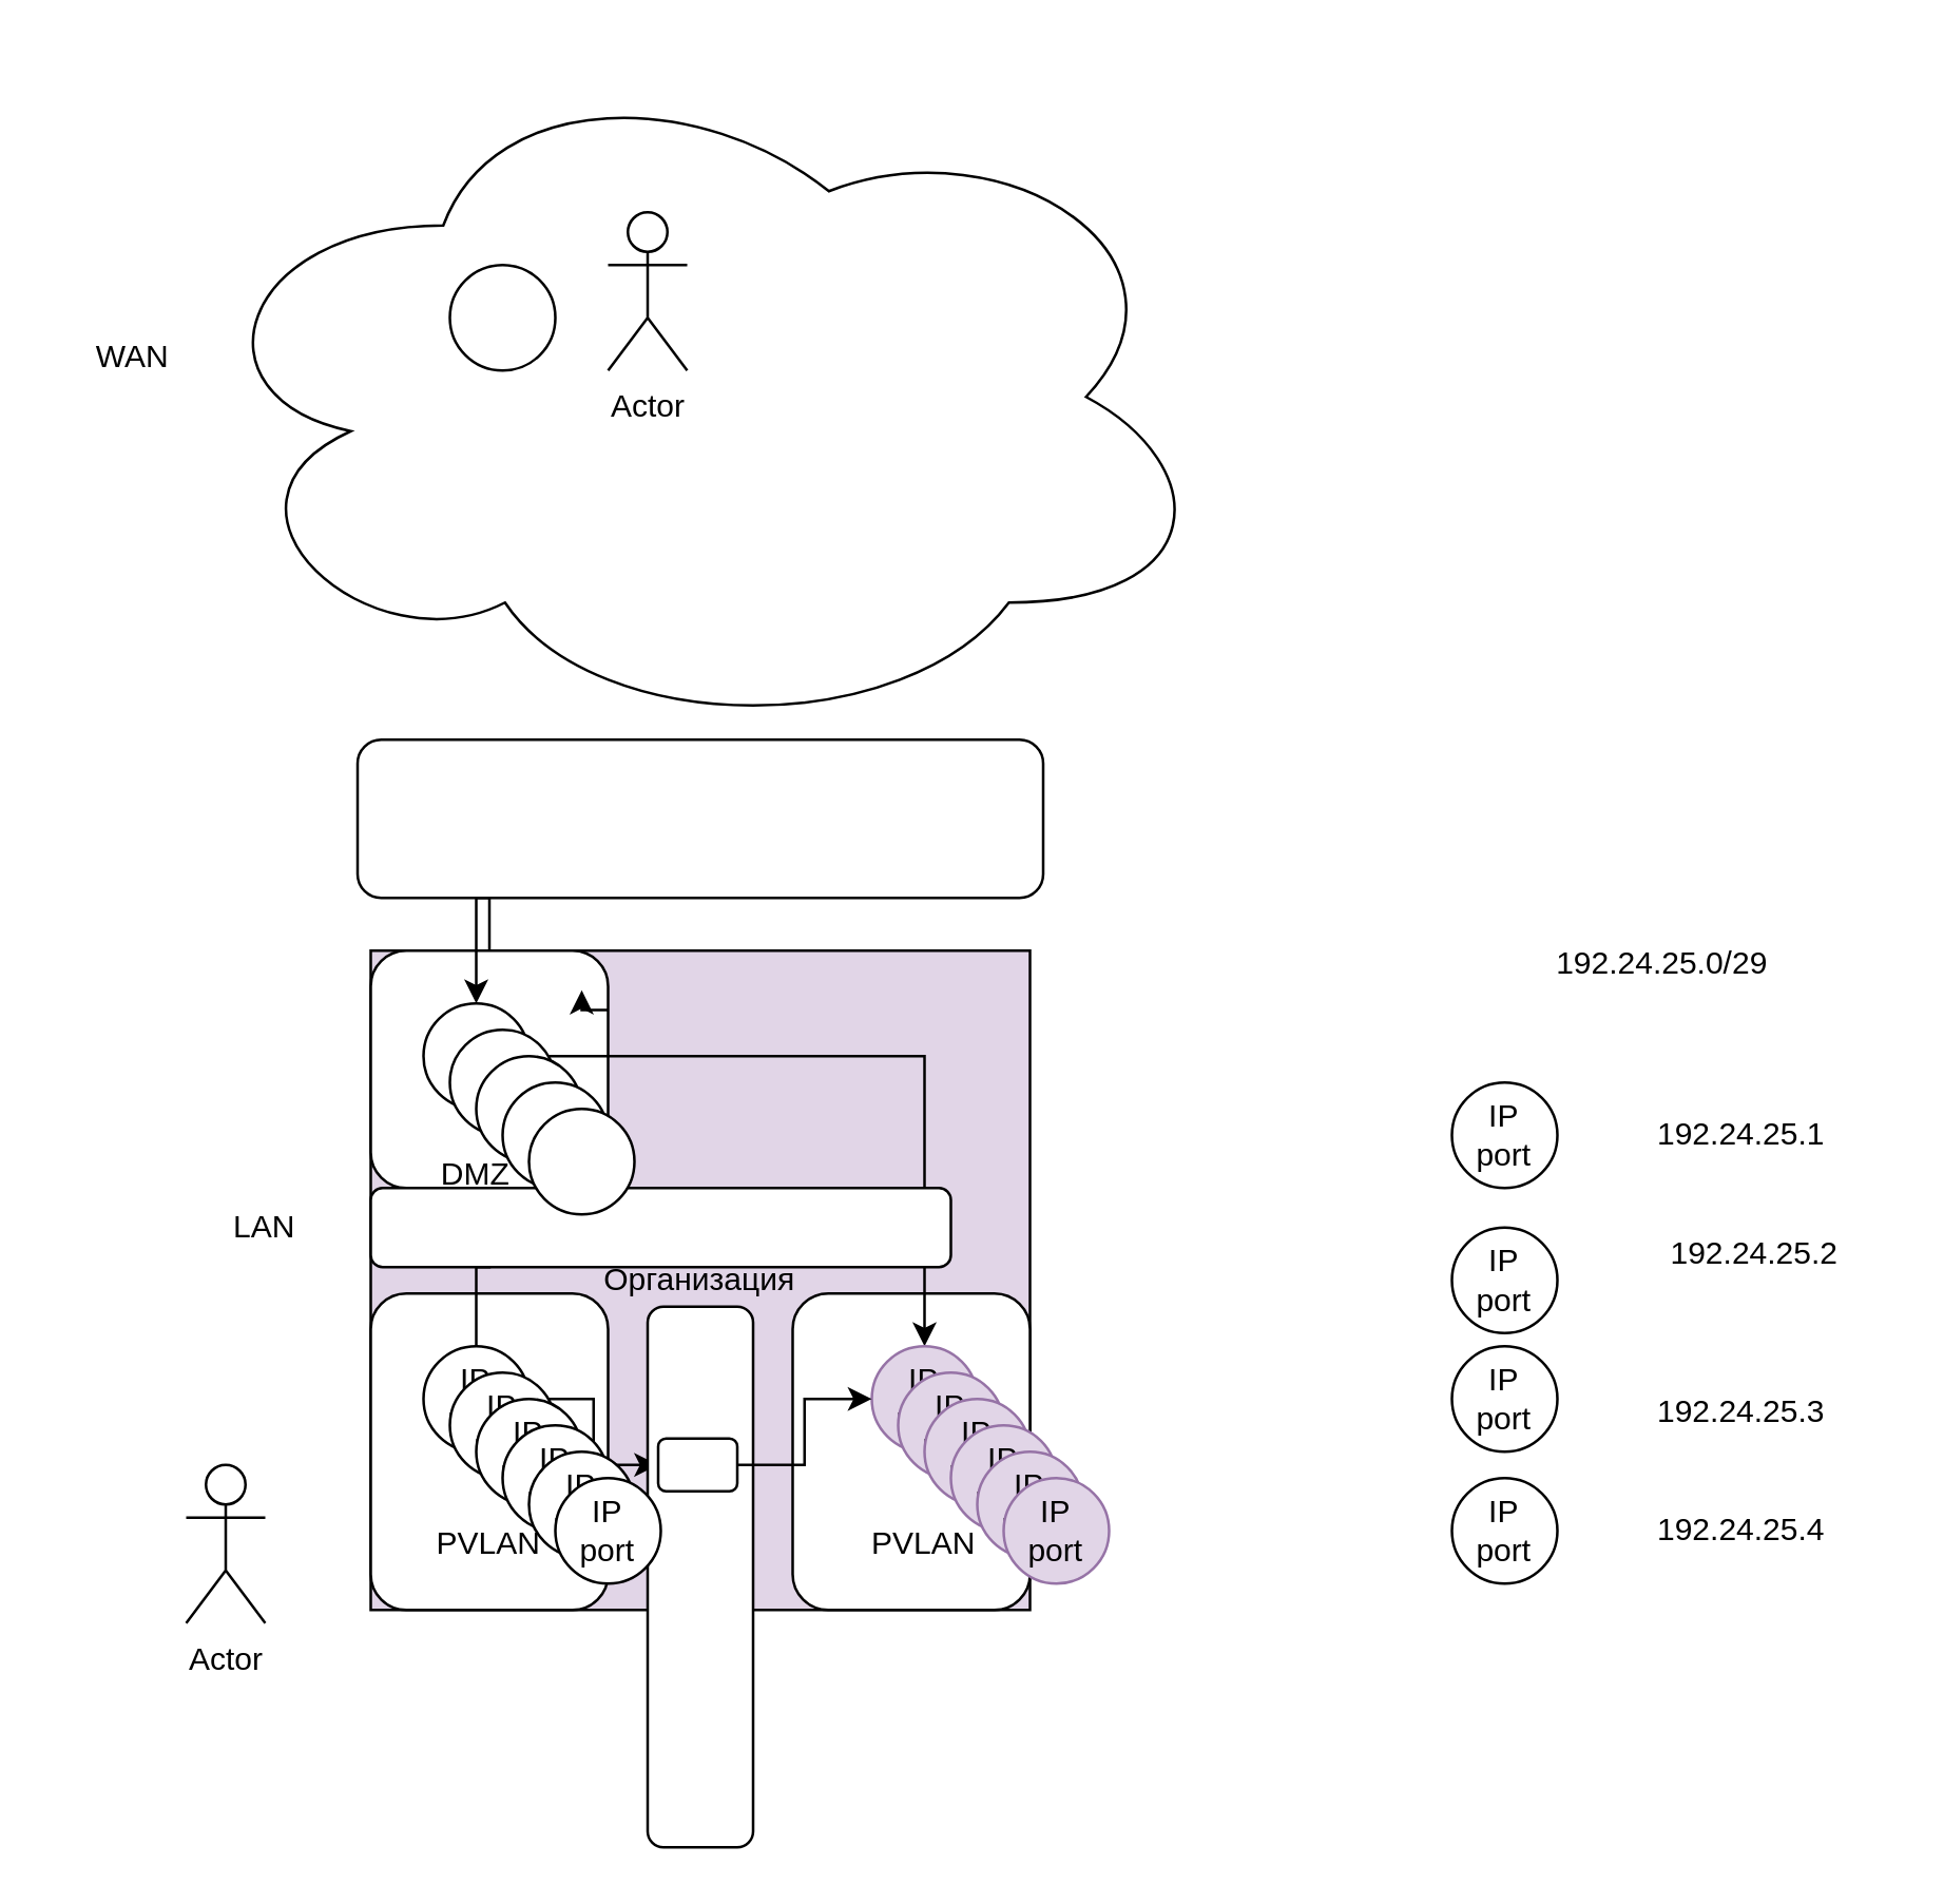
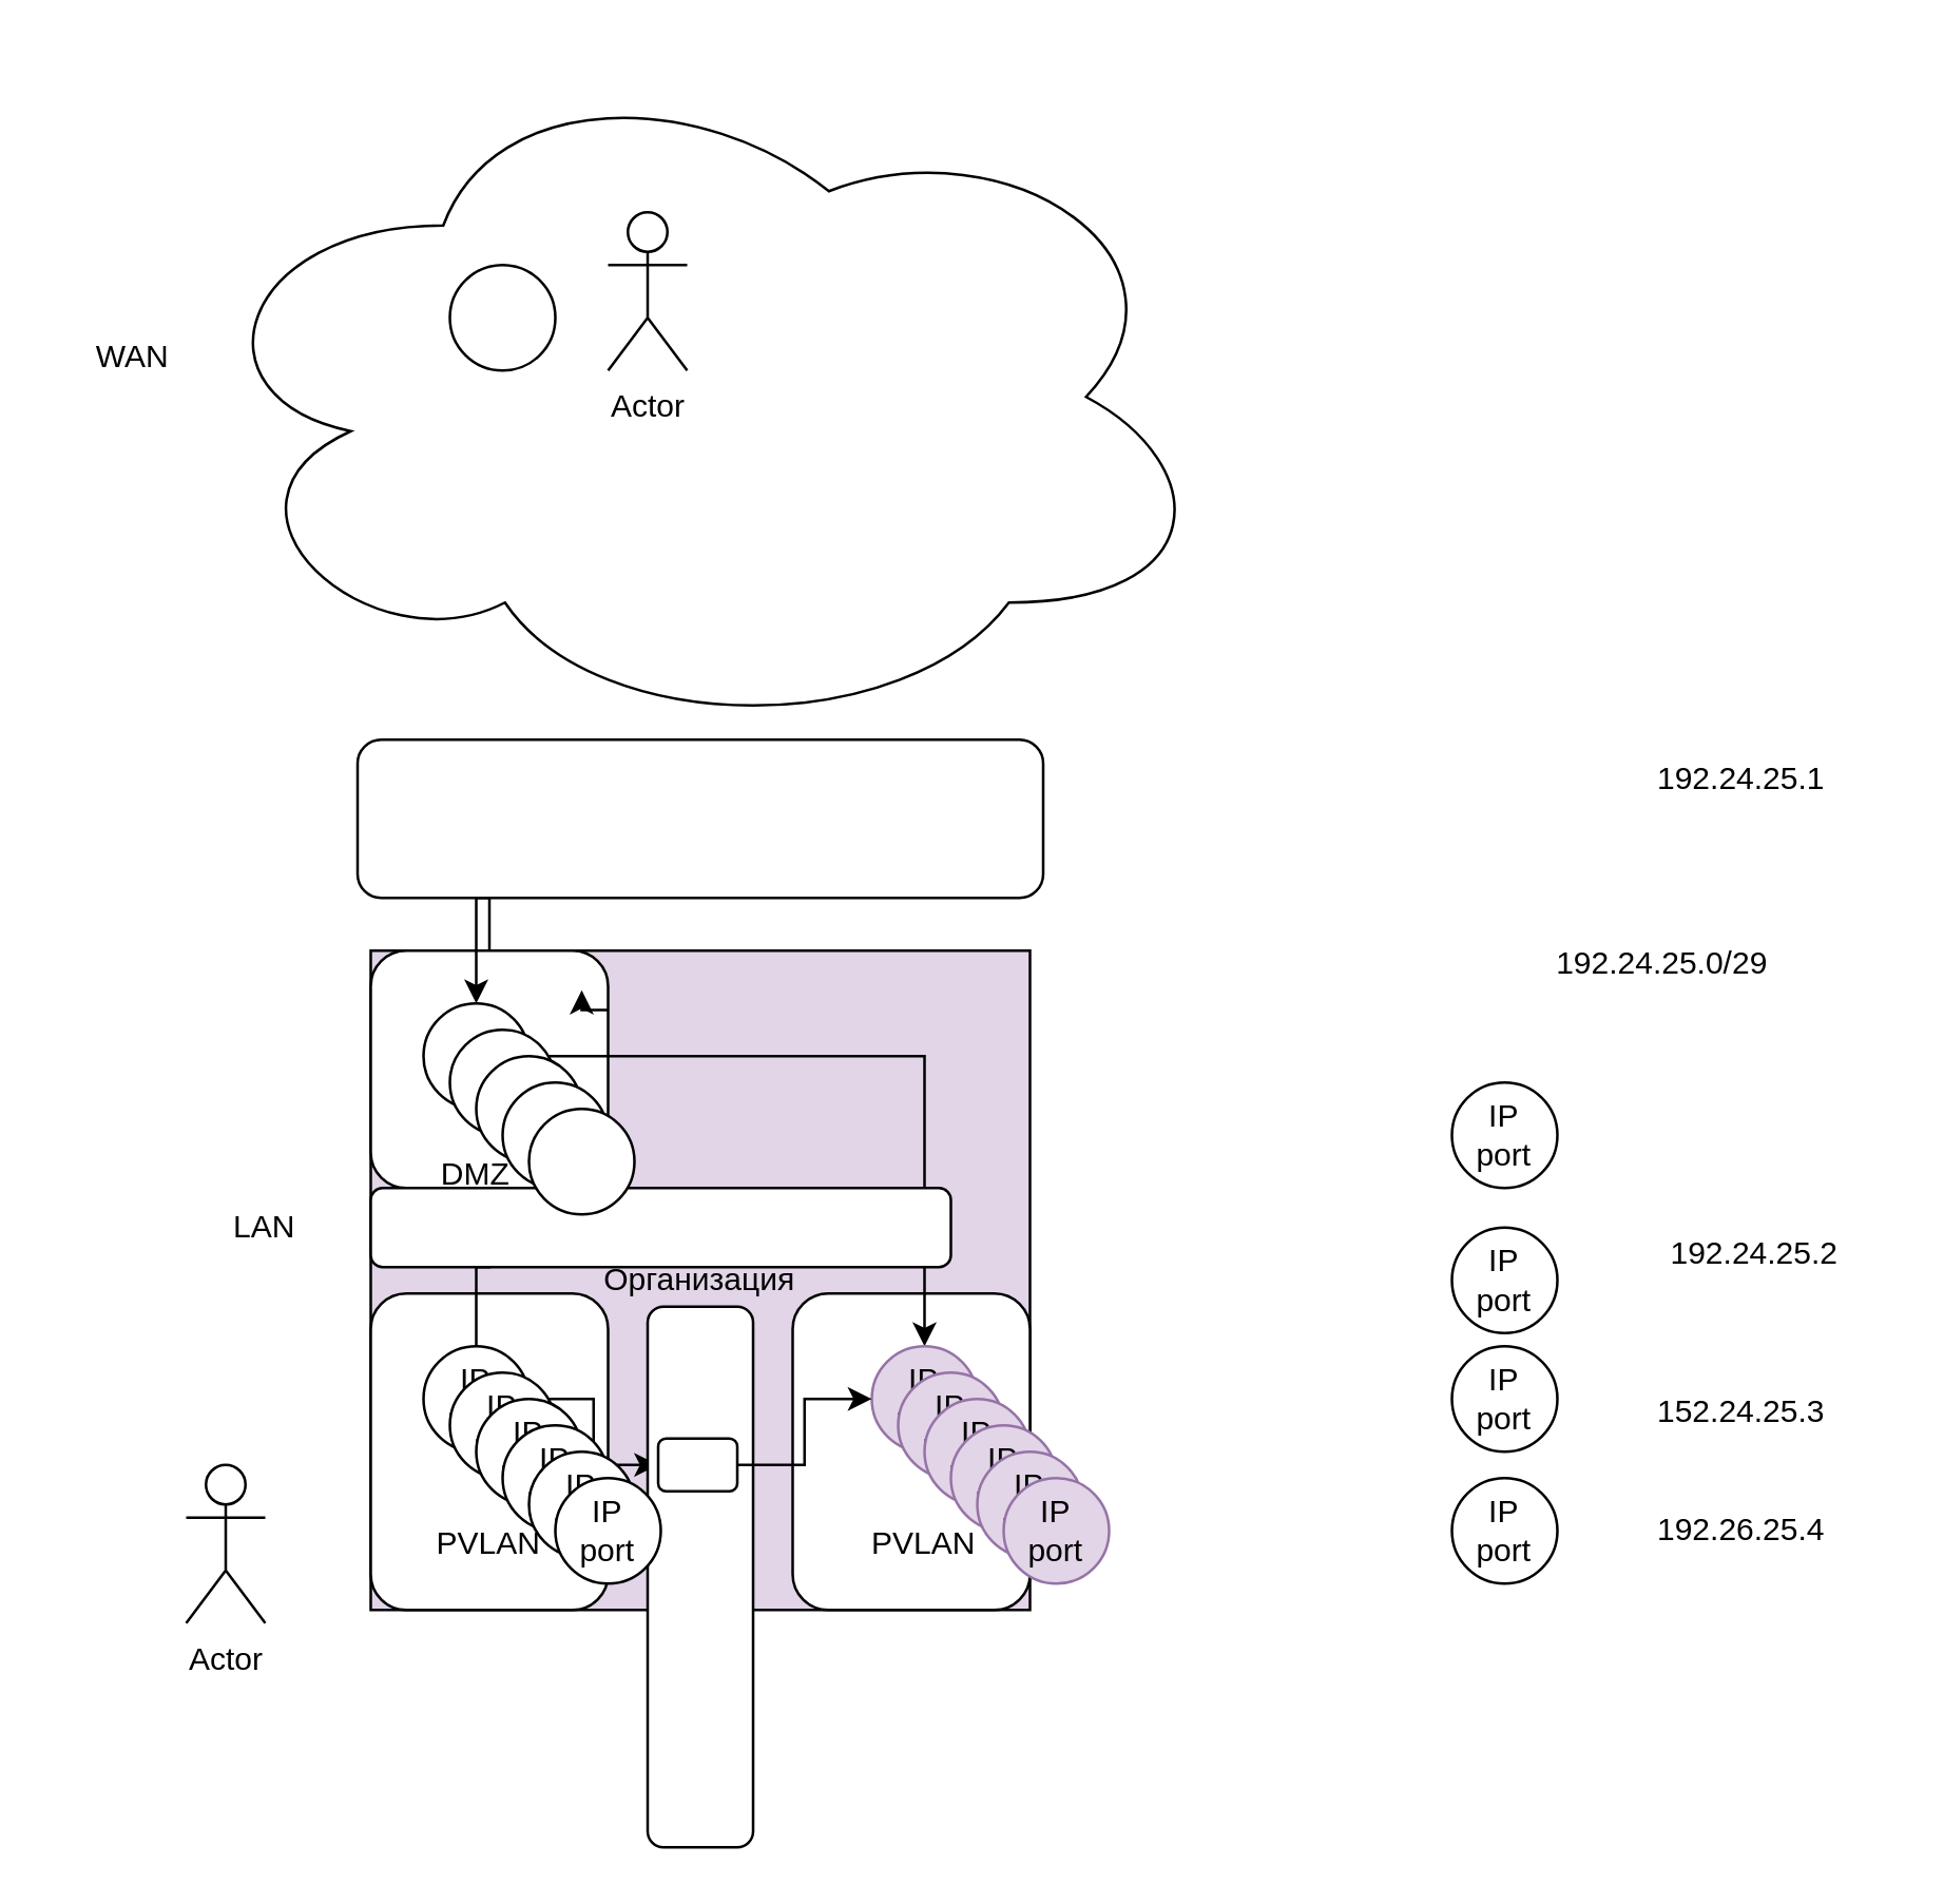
  <mxCell id="0" />
  <mxCell id="1" parent="0" />
  <mxCell id="2" value="Организация" style="whiteSpace=wrap;html=1;aspect=fixed;fillColor=#e1d5e7;" vertex="1" parent="1"><mxGeometry x="140" y="360" width="250" height="250" as="geometry" /></mxCell>
  <mxCell id="3" value="" style="rounded=1;whiteSpace=wrap;html=1;" vertex="1" parent="1"><mxGeometry x="140" y="360" width="90" height="90" as="geometry" /></mxCell>
  <mxCell id="4" style="edgeStyle=orthogonalEdgeStyle;rounded=0;orthogonalLoop=1;jettySize=auto;html=1;exitX=1;exitY=0.25;exitDx=0;exitDy=0;entryX=0.889;entryY=0.167;entryDx=0;entryDy=0;entryPerimeter=0;" edge="1" parent="1" source="3" target="3"><mxGeometry relative="1" as="geometry" /></mxCell>
  <mxCell id="5" value="" style="rounded=1;whiteSpace=wrap;html=1;" vertex="1" parent="1"><mxGeometry x="140" y="490" width="90" height="120" as="geometry" /></mxCell>
  <mxCell id="6" value="" style="rounded=1;whiteSpace=wrap;html=1;" vertex="1" parent="1"><mxGeometry x="300" y="490" width="90" height="120" as="geometry" /></mxCell>
  <mxCell id="7" style="edgeStyle=orthogonalEdgeStyle;rounded=0;orthogonalLoop=1;jettySize=auto;html=1;" edge="1" parent="1" source="8" target="13"><mxGeometry relative="1" as="geometry" /></mxCell>
  <mxCell id="8" value="" style="ellipse;whiteSpace=wrap;html=1;aspect=fixed;" vertex="1" parent="1"><mxGeometry x="160" y="380" width="40" height="40" as="geometry" /></mxCell>
  <mxCell id="9" style="edgeStyle=orthogonalEdgeStyle;rounded=0;orthogonalLoop=1;jettySize=auto;html=1;" edge="1" parent="1" source="3" target="8"><mxGeometry relative="1" as="geometry" /></mxCell>
  <mxCell id="10" style="edgeStyle=orthogonalEdgeStyle;rounded=0;orthogonalLoop=1;jettySize=auto;html=1;entryX=0;entryY=0.5;entryDx=0;entryDy=0;" edge="1" parent="1" source="11" target="23"><mxGeometry relative="1" as="geometry" /></mxCell>
  <mxCell id="11" value="IP&lt;br&gt;port" style="ellipse;whiteSpace=wrap;html=1;aspect=fixed;" vertex="1" parent="1"><mxGeometry x="160" y="510" width="40" height="40" as="geometry" /></mxCell>
  <mxCell id="12" value="Actor" style="shape=umlActor;verticalLabelPosition=bottom;verticalAlign=top;html=1;outlineConnect=0;" vertex="1" parent="1"><mxGeometry x="70" y="555" width="30" height="60" as="geometry" /></mxCell>
  <mxCell id="13" value="IP&lt;div&gt;port&lt;/div&gt;" style="ellipse;whiteSpace=wrap;html=1;aspect=fixed;fillColor=#e1d5e7;strokeColor=#9673a6;" vertex="1" parent="1"><mxGeometry x="330" y="510" width="40" height="40" as="geometry" /></mxCell>
  <mxCell id="14" value="" style="ellipse;shape=cloud;whiteSpace=wrap;html=1;" vertex="1" parent="1"><mxGeometry x="70" width="390" height="260" as="geometry" y="20" /></mxCell>
  <mxCell id="15" value="Actor" style="shape=umlActor;verticalLabelPosition=bottom;verticalAlign=top;html=1;outlineConnect=0;" vertex="1" parent="1"><mxGeometry x="230" y="80" width="30" height="60" as="geometry" /></mxCell>
  <mxCell id="16" value="LAN" style="text;html=1;align=center;verticalAlign=middle;whiteSpace=wrap;rounded=0;" vertex="1" parent="1"><mxGeometry x="70" y="450" width="60" height="30" as="geometry" /></mxCell>
  <mxCell id="17" value="WAN" style="text;html=1;align=center;verticalAlign=middle;whiteSpace=wrap;rounded=0;" vertex="1" parent="1"><mxGeometry x="20" y="120" width="60" height="30" as="geometry" /></mxCell>
  <mxCell id="18" value="" style="ellipse;whiteSpace=wrap;html=1;aspect=fixed;" vertex="1" parent="1"><mxGeometry x="170" y="100" width="40" height="40" as="geometry" /></mxCell>
  <mxCell id="19" value="" style="rounded=1;whiteSpace=wrap;html=1;" vertex="1" parent="1"><mxGeometry x="135" y="280" width="260" height="60" as="geometry" /></mxCell>
  <mxCell id="20" value="PVLAN" style="text;html=1;align=center;verticalAlign=middle;whiteSpace=wrap;rounded=0;" vertex="1" parent="1"><mxGeometry x="155" y="570" width="60" height="30" as="geometry" /></mxCell>
  <mxCell id="21" value="" style="rounded=1;whiteSpace=wrap;html=1;" vertex="1" parent="1"><mxGeometry x="245" y="495" width="40" height="205" as="geometry" /></mxCell>
  <mxCell id="22" style="edgeStyle=orthogonalEdgeStyle;rounded=0;orthogonalLoop=1;jettySize=auto;html=1;entryX=0;entryY=0.5;entryDx=0;entryDy=0;" edge="1" parent="1" source="23" target="13"><mxGeometry relative="1" as="geometry" /></mxCell>
  <mxCell id="23" value="" style="rounded=1;whiteSpace=wrap;html=1;" vertex="1" parent="1"><mxGeometry x="249" y="545" width="30" height="20" as="geometry" /></mxCell>
  <mxCell id="24" value="PVLAN" style="text;html=1;align=center;verticalAlign=middle;whiteSpace=wrap;rounded=0;" vertex="1" parent="1"><mxGeometry x="320" y="570" width="60" height="30" as="geometry" /></mxCell>
  <mxCell id="25" value="" style="edgeStyle=orthogonalEdgeStyle;rounded=0;orthogonalLoop=1;jettySize=auto;html=1;" edge="1" parent="1" source="11" target="3"><mxGeometry relative="1" as="geometry"><mxPoint x="180" y="510" as="sourcePoint" /><mxPoint x="180" y="420" as="targetPoint" /></mxGeometry></mxCell>
  <mxCell id="26" value="DMZ" style="text;html=1;align=center;verticalAlign=middle;whiteSpace=wrap;rounded=0;" vertex="1" parent="1"><mxGeometry x="150" y="430" width="60" height="30" as="geometry" /></mxCell>
  <mxCell id="27" value="" style="rounded=1;whiteSpace=wrap;html=1;" vertex="1" parent="1"><mxGeometry x="140" y="450" width="220" height="30" as="geometry" /></mxCell>
  <mxCell id="28" value="IP&lt;br&gt;port" style="ellipse;whiteSpace=wrap;html=1;aspect=fixed;" vertex="1" parent="1"><mxGeometry x="550" y="410" width="40" height="40" as="geometry" /></mxCell>
  <mxCell id="29" value="IP&lt;br&gt;port" style="ellipse;whiteSpace=wrap;html=1;aspect=fixed;" vertex="1" parent="1"><mxGeometry x="550" y="560" width="40" height="40" as="geometry" /></mxCell>
  <mxCell id="30" value="IP&lt;br&gt;port" style="ellipse;whiteSpace=wrap;html=1;aspect=fixed;" vertex="1" parent="1"><mxGeometry x="550" y="510" width="40" height="40" as="geometry" /></mxCell>
  <mxCell id="31" value="IP&lt;br&gt;port" style="ellipse;whiteSpace=wrap;html=1;aspect=fixed;" vertex="1" parent="1"><mxGeometry x="550" y="465" width="40" height="40" as="geometry" /></mxCell>
- <mxCell id="32" value="192.24.25.1" style="text;html=1;align=center;verticalAlign=middle;whiteSpace=wrap;rounded=0;" vertex="1" parent="1"><mxGeometry x="610" y="415" width="100" height="30" as="geometry" /></mxCell>
+ <mxCell id="32" value="192.24.25.1" style="text;html=1;align=center;verticalAlign=middle;whiteSpace=wrap;rounded=0;" vertex="1" parent="1"><mxGeometry x="610" y="280" width="100" height="30" as="geometry" /></mxCell>
  <mxCell id="33" value="192.24.25.2" style="text;html=1;align=center;verticalAlign=middle;whiteSpace=wrap;rounded=0;" vertex="1" parent="1"><mxGeometry x="615" y="460" width="100" height="30" as="geometry" /></mxCell>
- <mxCell id="34" value="192.24.25.3" style="text;html=1;align=center;verticalAlign=middle;whiteSpace=wrap;rounded=0;" vertex="1" parent="1"><mxGeometry x="610" y="520" width="100" height="30" as="geometry" /></mxCell>
- <mxCell id="35" value="192.24.25.4" style="text;html=1;align=center;verticalAlign=middle;whiteSpace=wrap;rounded=0;" vertex="1" parent="1"><mxGeometry x="610" y="565" width="100" height="30" as="geometry" /></mxCell>
+ <mxCell id="34" value="152.24.25.3" style="text;html=1;align=center;verticalAlign=middle;whiteSpace=wrap;rounded=0;" vertex="1" parent="1"><mxGeometry x="610" y="520" width="100" height="30" as="geometry" /></mxCell>
+ <mxCell id="35" value="192.26.25.4" style="text;html=1;align=center;verticalAlign=middle;whiteSpace=wrap;rounded=0;" vertex="1" parent="1"><mxGeometry x="610" y="565" width="100" height="30" as="geometry" /></mxCell>
  <mxCell id="36" value="192.24.25.0/29" style="text;html=1;align=center;verticalAlign=middle;whiteSpace=wrap;rounded=0;" vertex="1" parent="1"><mxGeometry x="580" y="350" width="100" height="30" as="geometry" /></mxCell>
  <mxCell id="37" value="IP&lt;div&gt;port&lt;/div&gt;" style="ellipse;whiteSpace=wrap;html=1;aspect=fixed;fillColor=#e1d5e7;strokeColor=#9673a6;" vertex="1" parent="1"><mxGeometry x="340" y="520" width="40" height="40" as="geometry" /></mxCell>
  <mxCell id="38" value="IP&lt;div&gt;port&lt;/div&gt;" style="ellipse;whiteSpace=wrap;html=1;aspect=fixed;fillColor=#e1d5e7;strokeColor=#9673a6;" vertex="1" parent="1"><mxGeometry x="350" y="530" width="40" height="40" as="geometry" /></mxCell>
  <mxCell id="39" value="IP&lt;div&gt;port&lt;/div&gt;" style="ellipse;whiteSpace=wrap;html=1;aspect=fixed;fillColor=#e1d5e7;strokeColor=#9673a6;" vertex="1" parent="1"><mxGeometry x="360" y="540" width="40" height="40" as="geometry" /></mxCell>
  <mxCell id="40" value="IP&lt;div&gt;port&lt;/div&gt;" style="ellipse;whiteSpace=wrap;html=1;aspect=fixed;fillColor=#e1d5e7;strokeColor=#9673a6;" vertex="1" parent="1"><mxGeometry x="370" y="550" width="40" height="40" as="geometry" /></mxCell>
  <mxCell id="41" value="IP&lt;div&gt;port&lt;/div&gt;" style="ellipse;whiteSpace=wrap;html=1;aspect=fixed;fillColor=#e1d5e7;strokeColor=#9673a6;" vertex="1" parent="1"><mxGeometry x="380" y="560" width="40" height="40" as="geometry" /></mxCell>
  <mxCell id="42" value="IP&lt;br&gt;port" style="ellipse;whiteSpace=wrap;html=1;aspect=fixed;" vertex="1" parent="1"><mxGeometry x="170" y="520" width="40" height="40" as="geometry" /></mxCell>
  <mxCell id="43" value="IP&lt;br&gt;port" style="ellipse;whiteSpace=wrap;html=1;aspect=fixed;" vertex="1" parent="1"><mxGeometry x="180" y="530" width="40" height="40" as="geometry" /></mxCell>
  <mxCell id="44" value="IP&lt;br&gt;port" style="ellipse;whiteSpace=wrap;html=1;aspect=fixed;" vertex="1" parent="1"><mxGeometry x="190" y="540" width="40" height="40" as="geometry" /></mxCell>
  <mxCell id="45" value="IP&lt;br&gt;port" style="ellipse;whiteSpace=wrap;html=1;aspect=fixed;" vertex="1" parent="1"><mxGeometry x="200" y="550" width="40" height="40" as="geometry" /></mxCell>
  <mxCell id="46" value="IP&lt;br&gt;port" style="ellipse;whiteSpace=wrap;html=1;aspect=fixed;" vertex="1" parent="1"><mxGeometry x="210" y="560" width="40" height="40" as="geometry" /></mxCell>
  <mxCell id="47" value="" style="ellipse;whiteSpace=wrap;html=1;aspect=fixed;" vertex="1" parent="1"><mxGeometry x="170" y="390" width="40" height="40" as="geometry" /></mxCell>
  <mxCell id="48" value="" style="ellipse;whiteSpace=wrap;html=1;aspect=fixed;" vertex="1" parent="1"><mxGeometry x="180" y="400" width="40" height="40" as="geometry" /></mxCell>
  <mxCell id="49" value="" style="ellipse;whiteSpace=wrap;html=1;aspect=fixed;" vertex="1" parent="1"><mxGeometry x="190" y="410" width="40" height="40" as="geometry" /></mxCell>
  <mxCell id="50" value="" style="ellipse;whiteSpace=wrap;html=1;aspect=fixed;" vertex="1" parent="1"><mxGeometry x="200" y="420" width="40" height="40" as="geometry" /></mxCell>
